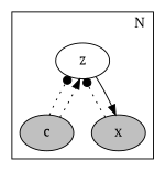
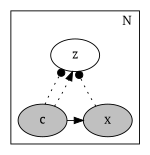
  digraph {
    compound=true
    fontname="PT Serif"
    rankdir=BT
    node [fillcolor=grey fontname="PT Serif" shape=ellipse style=filled]
    edge [fontname="PT Serif" style=dotted]
    n1 [label=x]
    n2 [label=c]
    n3 [fillcolor=white label=z]
    subgraph cluster_1 {
      label=N
      labeljust=r
      labelloc=b
      n3
      subgraph sub_2 {
        label=N
        labeljust=r
        labelloc=b
        rank=same
        n1
        n2
      }
    }
    n1 -> n3 [arrowhead=dot]
    n2 -> n3 [arrowhead=dot]
    n2 -> n3
-   n3 -> n1 [style=solid]
+   n2 -> n1 [style=solid]
  }
